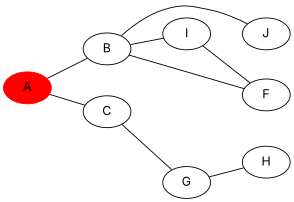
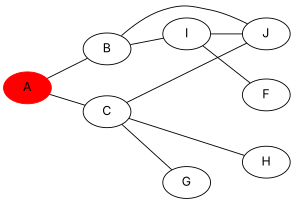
  graph {
    fontname=Inter
    rankdir=LR
    node [fontname=Inter]
    edge [fontname=Inter]
    A [color=red style=filled]
    B
    C
    I
    J
    F
    G
    H
    A -- B
    A -- C
    B -- I
    B -- J
-   B -- F
+   C -- J
    C -- G
+   I -- J
    I -- F
-   G -- H
+   C -- H
  }
